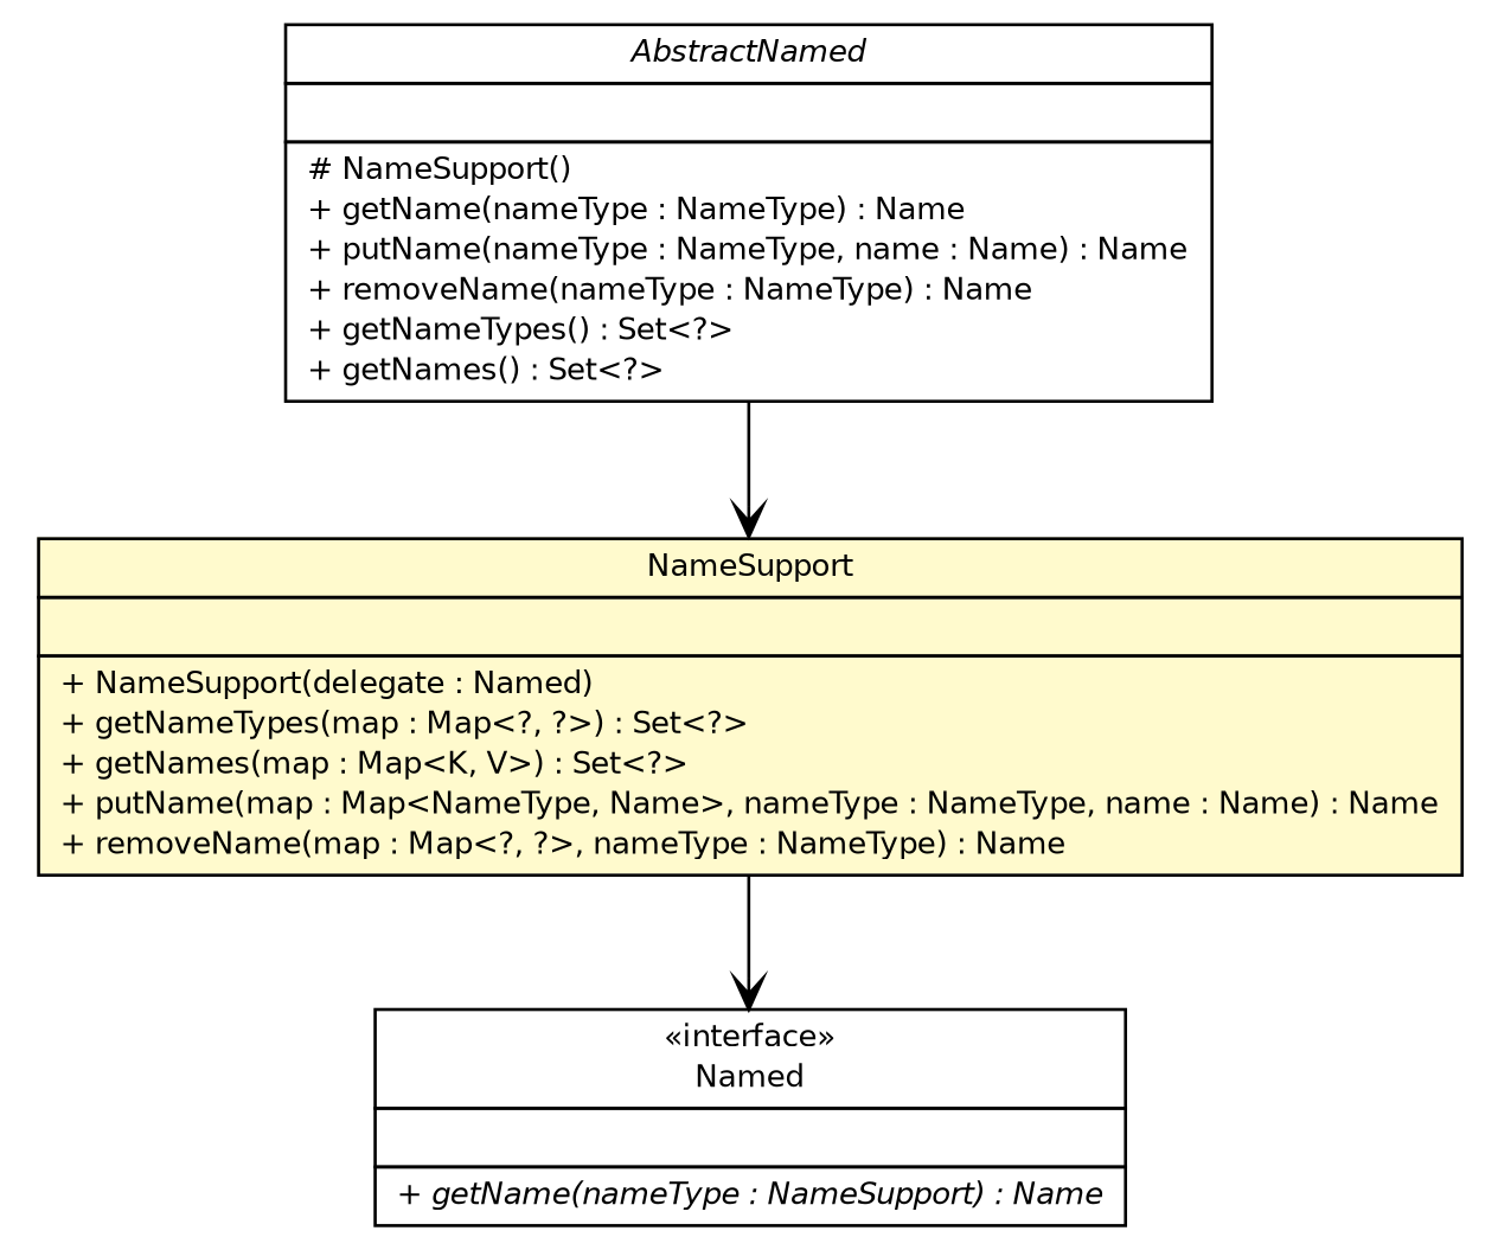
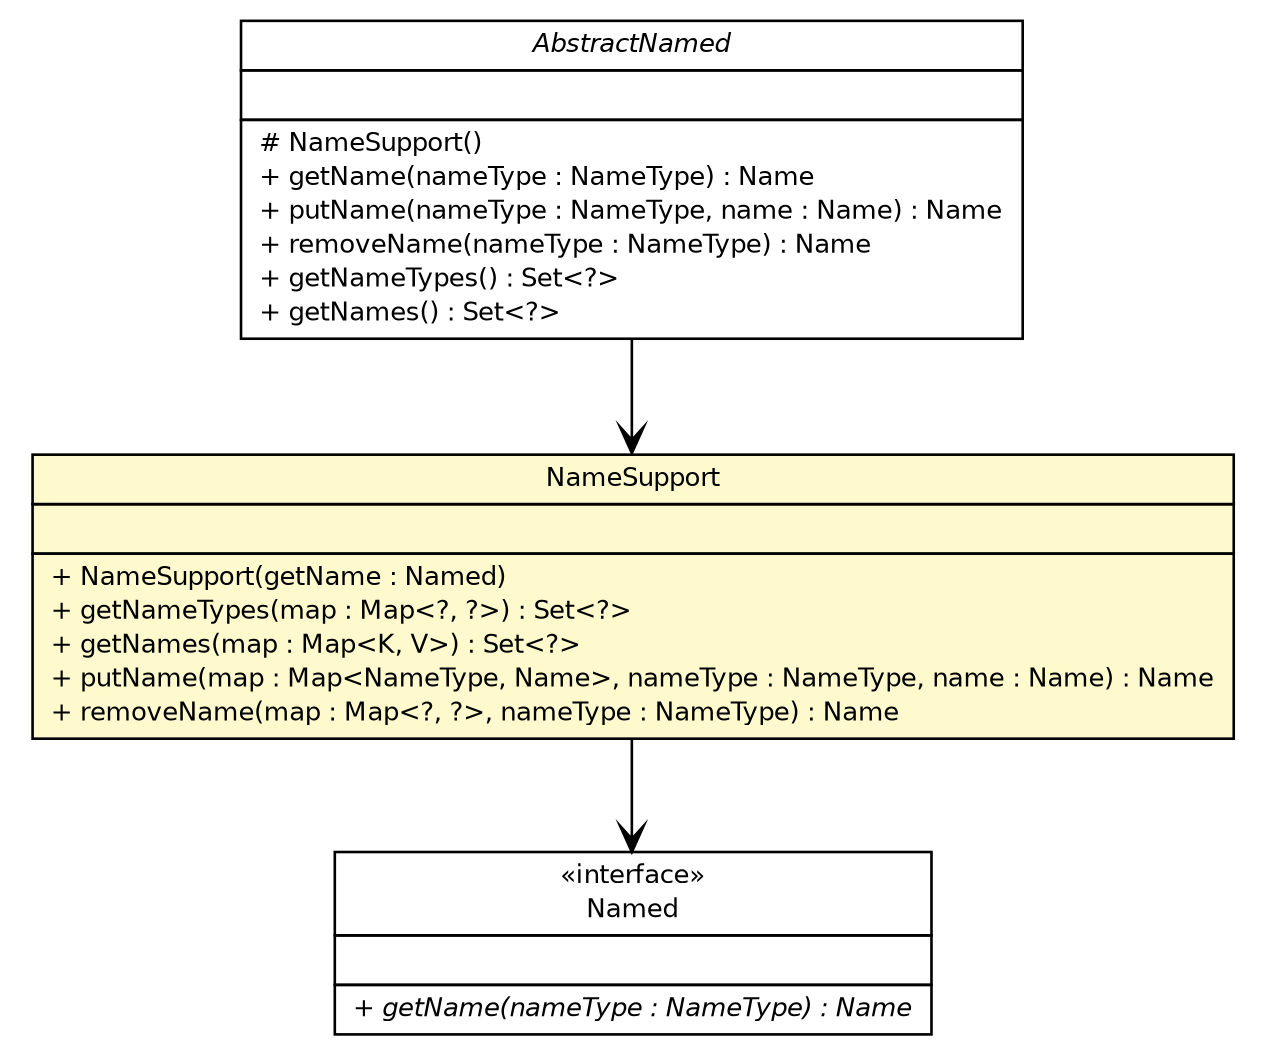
  digraph {
    nodesep=0.25
    ranksep=0.5
    node [fontcolor=black fontname=Helvetica fontsize=10.0 shape=plaintext]
    edge [arrowhead=open color=black fontcolor=black fontname=Helvetica fontsize=10.0 headport=p labelfontname=Helvetica labelfontsize=10 tailport=p]
-   n1 [label=<<table title="com.edugility.nomen.NameSupport" border="0" cellborder="1" cellspacing="0" cellpadding="2" port="p" bgcolor="lemonChiffon" href="./NameSupport.html"> 		<tr><td><table border="0" cellspacing="0" cellpadding="1"> <tr><td align="center" balign="center"> NameSupport </td></tr> 		</table></td></tr> 		<tr><td><table border="0" cellspacing="0" cellpadding="1"> <tr><td align="left" balign="left">  </td></tr> 		</table></td></tr> 		<tr><td><table border="0" cellspacing="0" cellpadding="1"> <tr><td align="left" balign="left"> + NameSupport(delegate : Named) </td></tr> <tr><td align="left" balign="left"> + getNameTypes(map : Map&lt;?, ?&gt;) : Set&lt;?&gt; </td></tr> <tr><td align="left" balign="left"> + getNames(map : Map&lt;K, V&gt;) : Set&lt;?&gt; </td></tr> <tr><td align="left" balign="left"> + putName(map : Map&lt;NameType, Name&gt;, nameType : NameType, name : Name) : Name </td></tr> <tr><td align="left" balign="left"> + removeName(map : Map&lt;?, ?&gt;, nameType : NameType) : Name </td></tr> 		</table></td></tr> 		</table>>]
-   n2 [label=<<table title="com.edugility.nomen.Named" border="0" cellborder="1" cellspacing="0" cellpadding="2" port="p" href="./Named.html"> 		<tr><td><table border="0" cellspacing="0" cellpadding="1"> <tr><td align="center" balign="center"> &#171;interface&#187; </td></tr> <tr><td align="center" balign="center"> Named </td></tr> 		</table></td></tr> 		<tr><td><table border="0" cellspacing="0" cellpadding="1"> <tr><td align="left" balign="left">  </td></tr> 		</table></td></tr> 		<tr><td><table border="0" cellspacing="0" cellpadding="1"> <tr><td align="left" balign="left"><font face="Helvetica-Oblique" point-size="10.0"> + getName(nameType : NameSupport) : Name </font></td></tr> 		</table></td></tr> 		</table>>]
+   n1 [label=<<table title="com.edugility.nomen.NameSupport" border="0" cellborder="1" cellspacing="0" cellpadding="2" port="p" bgcolor="lemonChiffon" href="./NameSupport.html"> 		<tr><td><table border="0" cellspacing="0" cellpadding="1"> <tr><td align="center" balign="center"> NameSupport </td></tr> 		</table></td></tr> 		<tr><td><table border="0" cellspacing="0" cellpadding="1"> <tr><td align="left" balign="left">  </td></tr> 		</table></td></tr> 		<tr><td><table border="0" cellspacing="0" cellpadding="1"> <tr><td align="left" balign="left"> + NameSupport(getName : Named) </td></tr> <tr><td align="left" balign="left"> + getNameTypes(map : Map&lt;?, ?&gt;) : Set&lt;?&gt; </td></tr> <tr><td align="left" balign="left"> + getNames(map : Map&lt;K, V&gt;) : Set&lt;?&gt; </td></tr> <tr><td align="left" balign="left"> + putName(map : Map&lt;NameType, Name&gt;, nameType : NameType, name : Name) : Name </td></tr> <tr><td align="left" balign="left"> + removeName(map : Map&lt;?, ?&gt;, nameType : NameType) : Name </td></tr> 		</table></td></tr> 		</table>>]
+   n2 [label=<<table title="com.edugility.nomen.Named" border="0" cellborder="1" cellspacing="0" cellpadding="2" port="p" href="./Named.html"> 		<tr><td><table border="0" cellspacing="0" cellpadding="1"> <tr><td align="center" balign="center"> &#171;interface&#187; </td></tr> <tr><td align="center" balign="center"> Named </td></tr> 		</table></td></tr> 		<tr><td><table border="0" cellspacing="0" cellpadding="1"> <tr><td align="left" balign="left">  </td></tr> 		</table></td></tr> 		<tr><td><table border="0" cellspacing="0" cellpadding="1"> <tr><td align="left" balign="left"><font face="Helvetica-Oblique" point-size="10.0"> + getName(nameType : NameType) : Name </font></td></tr> 		</table></td></tr> 		</table>>]
    n3 [label=<<table title="com.edugility.nomen.AbstractNamed" border="0" cellborder="1" cellspacing="0" cellpadding="2" port="p" href="./AbstractNamed.html"> 		<tr><td><table border="0" cellspacing="0" cellpadding="1"> <tr><td align="center" balign="center"><font face="Helvetica-Oblique"> AbstractNamed </font></td></tr> 		</table></td></tr> 		<tr><td><table border="0" cellspacing="0" cellpadding="1"> <tr><td align="left" balign="left">  </td></tr> 		</table></td></tr> 		<tr><td><table border="0" cellspacing="0" cellpadding="1"> <tr><td align="left" balign="left"> # NameSupport() </td></tr> <tr><td align="left" balign="left"> + getName(nameType : NameType) : Name </td></tr> <tr><td align="left" balign="left"> + putName(nameType : NameType, name : Name) : Name </td></tr> <tr><td align="left" balign="left"> + removeName(nameType : NameType) : Name </td></tr> <tr><td align="left" balign="left"> + getNameTypes() : Set&lt;?&gt; </td></tr> <tr><td align="left" balign="left"> + getNames() : Set&lt;?&gt; </td></tr> 		</table></td></tr> 		</table>>]
    n1 -> n2
    n3 -> n1
  }
